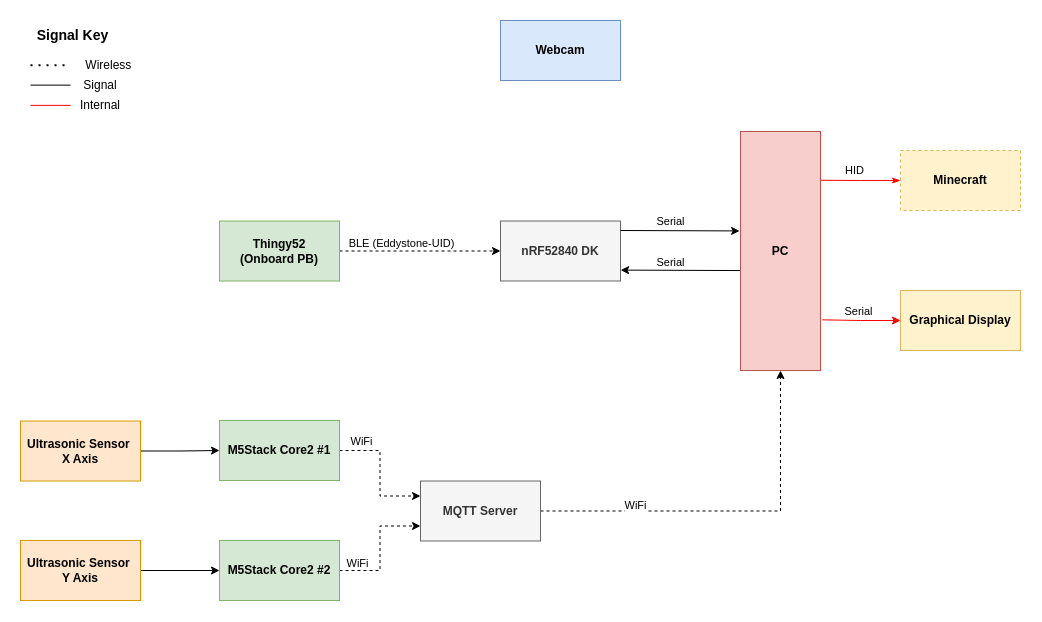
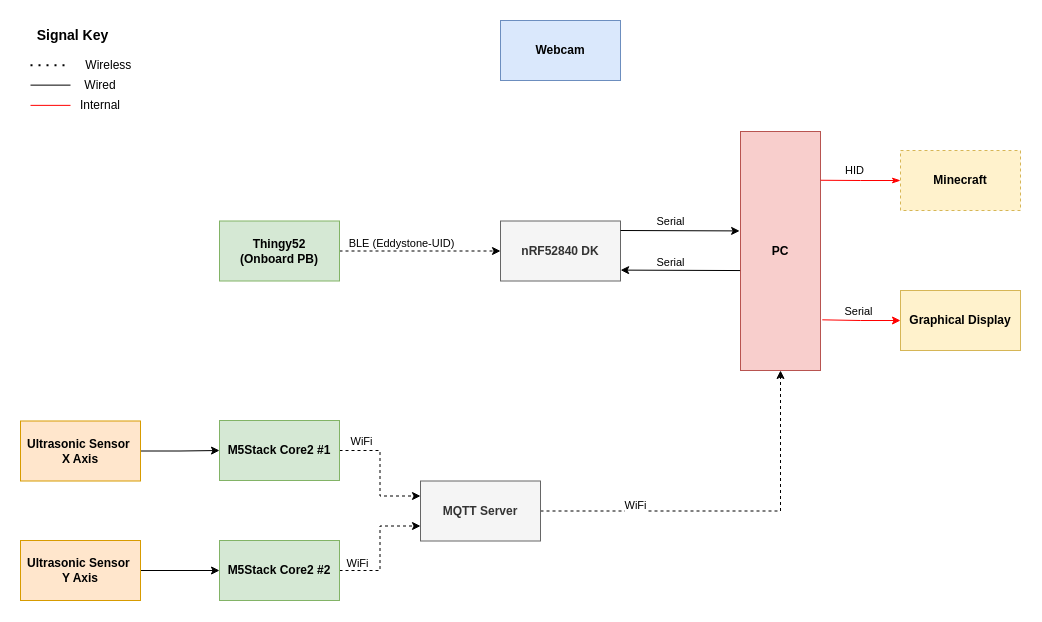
  <mxCell id="0" />
  <mxCell id="1" parent="0" />
  <mxCell id="2" value="&lt;div&gt;&lt;div&gt;&lt;b&gt;PC&lt;/b&gt;&lt;/div&gt;&lt;/div&gt;" style="rounded=0;whiteSpace=wrap;html=1;fillColor=#f8cecc;strokeColor=#b85450;" parent="1" vertex="1"><mxGeometry x="740" y="131" width="80" height="239" as="geometry" /></mxCell>
  <mxCell id="3" style="edgeStyle=orthogonalEdgeStyle;rounded=0;orthogonalLoop=1;jettySize=auto;html=1;entryX=0;entryY=0.5;entryDx=0;entryDy=0;dashed=1;" parent="1" source="5" target="9" edge="1"><mxGeometry relative="1" as="geometry" /></mxCell>
  <mxCell id="4" value="BLE (Eddystone-UID)" style="edgeLabel;html=1;align=center;verticalAlign=middle;resizable=0;points=[];" parent="3" vertex="1" connectable="0"><mxGeometry x="-0.248" y="3" relative="1" as="geometry"><mxPoint y="-5" as="offset" /></mxGeometry></mxCell>
  <mxCell id="5" value="&lt;b&gt;Thingy52&lt;/b&gt;&lt;div&gt;&lt;b&gt;(Onboard PB)&lt;/b&gt;&lt;/div&gt;" style="rounded=0;whiteSpace=wrap;html=1;fillColor=#d5e8d4;strokeColor=#82b366;" parent="1" vertex="1"><mxGeometry x="219" y="220.5" width="120" height="60" as="geometry" /></mxCell>
  <mxCell id="6" style="edgeStyle=orthogonalEdgeStyle;rounded=0;orthogonalLoop=1;jettySize=auto;html=1;entryX=0;entryY=0.25;entryDx=0;entryDy=0;dashed=1;" parent="1" source="8" target="30" edge="1"><mxGeometry relative="1" as="geometry" /></mxCell>
  <mxCell id="7" value="WiFi" style="edgeLabel;html=1;align=center;verticalAlign=middle;resizable=0;points=[];" parent="6" vertex="1" connectable="0"><mxGeometry x="-0.122" y="-1" relative="1" as="geometry"><mxPoint x="-18" y="-25" as="offset" /></mxGeometry></mxCell>
  <mxCell id="8" value="&lt;b&gt;M5Stack Core2 #1&lt;/b&gt;" style="rounded=0;whiteSpace=wrap;html=1;fillColor=#d5e8d4;strokeColor=#82b366;" parent="1" vertex="1"><mxGeometry x="219" y="420" width="120" height="60" as="geometry" /></mxCell>
  <mxCell id="9" value="&lt;b&gt;nRF52840 DK&lt;/b&gt;" style="rounded=0;whiteSpace=wrap;html=1;fillColor=#f5f5f5;strokeColor=#666666;fontColor=#333333;" parent="1" vertex="1"><mxGeometry x="500" y="220.5" width="120" height="60" as="geometry" /></mxCell>
  <mxCell id="10" style="edgeStyle=orthogonalEdgeStyle;rounded=0;orthogonalLoop=1;jettySize=auto;html=1;entryX=0;entryY=0.75;entryDx=0;entryDy=0;dashed=1;" parent="1" source="12" target="30" edge="1"><mxGeometry relative="1" as="geometry" /></mxCell>
  <mxCell id="11" value="WiFi" style="edgeLabel;html=1;align=center;verticalAlign=middle;resizable=0;points=[];" parent="10" vertex="1" connectable="0"><mxGeometry x="0.438" y="-2" relative="1" as="geometry"><mxPoint x="-28" y="35" as="offset" /></mxGeometry></mxCell>
  <mxCell id="12" value="&lt;b&gt;M5Stack Core2 #2&lt;/b&gt;" style="rounded=0;whiteSpace=wrap;html=1;fillColor=#d5e8d4;strokeColor=#82b366;" parent="1" vertex="1"><mxGeometry x="219" y="540" width="120" height="60" as="geometry" /></mxCell>
  <mxCell id="13" value="&lt;b&gt;Minecraft&lt;/b&gt;" style="rounded=0;whiteSpace=wrap;html=1;fillColor=#fff2cc;strokeColor=#d6b656;dashed=1;" parent="1" vertex="1"><mxGeometry x="900" y="150" width="120" height="60" as="geometry" /></mxCell>
  <mxCell id="14" value="&lt;b&gt;Graphical Display&lt;/b&gt;" style="rounded=0;whiteSpace=wrap;html=1;fillColor=#fff2cc;strokeColor=#d6b656;" parent="1" vertex="1"><mxGeometry x="900" y="290" width="120" height="60" as="geometry" /></mxCell>
  <mxCell id="15" style="edgeStyle=orthogonalEdgeStyle;rounded=0;orthogonalLoop=1;jettySize=auto;html=1;entryX=1.003;entryY=0.204;entryDx=0;entryDy=0;entryPerimeter=0;endArrow=none;endFill=0;startArrow=classicThin;startFill=1;strokeColor=#FF0000;" parent="1" source="13" target="2" edge="1"><mxGeometry relative="1" as="geometry" /></mxCell>
  <mxCell id="16" value="HID" style="edgeLabel;html=1;align=center;verticalAlign=middle;resizable=0;points=[];" parent="15" vertex="1" connectable="0"><mxGeometry x="0.19" relative="1" as="geometry"><mxPoint x="1" y="-10" as="offset" /></mxGeometry></mxCell>
  <mxCell id="17" style="edgeStyle=orthogonalEdgeStyle;rounded=0;orthogonalLoop=1;jettySize=auto;html=1;entryX=1.022;entryY=0.788;entryDx=0;entryDy=0;entryPerimeter=0;startArrow=classic;startFill=1;endArrow=none;endFill=0;strokeColor=#FF0000;" parent="1" source="14" target="2" edge="1"><mxGeometry relative="1" as="geometry" /></mxCell>
  <mxCell id="18" value="Serial" style="edgeLabel;html=1;align=center;verticalAlign=middle;resizable=0;points=[];" parent="17" vertex="1" connectable="0"><mxGeometry x="0.056" relative="1" as="geometry"><mxPoint x="-1" y="-9" as="offset" /></mxGeometry></mxCell>
  <mxCell id="19" value="" style="endArrow=classic;html=1;rounded=0;entryX=-0.011;entryY=0.416;entryDx=0;entryDy=0;entryPerimeter=0;" parent="1" target="2" edge="1"><mxGeometry width="50" height="50" relative="1" as="geometry"><mxPoint x="620" y="230" as="sourcePoint" /><mxPoint x="670" y="180" as="targetPoint" /></mxGeometry></mxCell>
  <mxCell id="20" value="Serial" style="edgeLabel;html=1;align=center;verticalAlign=middle;resizable=0;points=[];" parent="19" vertex="1" connectable="0"><mxGeometry x="-0.204" y="1" relative="1" as="geometry"><mxPoint x="2" y="-9" as="offset" /></mxGeometry></mxCell>
  <mxCell id="21" value="" style="endArrow=classic;html=1;rounded=0;exitX=-0.005;exitY=0.54;exitDx=0;exitDy=0;exitPerimeter=0;entryX=1.001;entryY=0.652;entryDx=0;entryDy=0;entryPerimeter=0;" parent="1" edge="1"><mxGeometry width="50" height="50" relative="1" as="geometry"><mxPoint x="739.6" y="270.06" as="sourcePoint" /><mxPoint x="620.12" y="269.62" as="targetPoint" /></mxGeometry></mxCell>
  <mxCell id="22" value="Serial" style="edgeLabel;html=1;align=center;verticalAlign=middle;resizable=0;points=[];" parent="21" vertex="1" connectable="0"><mxGeometry x="0.237" y="2" relative="1" as="geometry"><mxPoint x="4" y="-10" as="offset" /></mxGeometry></mxCell>
  <mxCell id="23" value="&lt;b&gt;Webcam&lt;/b&gt;" style="rounded=0;whiteSpace=wrap;html=1;fillColor=#dae8fc;strokeColor=#6c8ebf;" parent="1" vertex="1"><mxGeometry x="500" y="20" width="120" height="60" as="geometry" /></mxCell>
  <mxCell id="24" style="edgeStyle=orthogonalEdgeStyle;rounded=0;orthogonalLoop=1;jettySize=auto;html=1;entryX=0;entryY=0.5;entryDx=0;entryDy=0;" parent="1" source="25" target="8" edge="1"><mxGeometry relative="1" as="geometry" /></mxCell>
  <mxCell id="25" value="&lt;b&gt;Ultrasonic Sensor&amp;nbsp;&lt;/b&gt;&lt;div&gt;&lt;b&gt;X Axis&lt;/b&gt;&lt;/div&gt;" style="rounded=0;whiteSpace=wrap;html=1;fillColor=#ffe6cc;strokeColor=#d79b00;" parent="1" vertex="1"><mxGeometry x="20" y="420.5" width="120" height="60" as="geometry" /></mxCell>
  <mxCell id="26" style="edgeStyle=orthogonalEdgeStyle;rounded=0;orthogonalLoop=1;jettySize=auto;html=1;entryX=0;entryY=0.5;entryDx=0;entryDy=0;" parent="1" source="27" target="12" edge="1"><mxGeometry relative="1" as="geometry" /></mxCell>
  <mxCell id="27" value="&lt;b&gt;Ultrasonic Sensor&amp;nbsp;&lt;/b&gt;&lt;div&gt;&lt;b&gt;Y Axis&lt;/b&gt;&lt;/div&gt;" style="rounded=0;whiteSpace=wrap;html=1;fillColor=#ffe6cc;strokeColor=#d79b00;" parent="1" vertex="1"><mxGeometry x="20" y="540" width="120" height="60" as="geometry" /></mxCell>
  <mxCell id="28" style="edgeStyle=orthogonalEdgeStyle;rounded=0;orthogonalLoop=1;jettySize=auto;html=1;dashed=1;" parent="1" source="30" target="2" edge="1"><mxGeometry relative="1" as="geometry" /></mxCell>
  <mxCell id="29" value="WiFi" style="edgeLabel;html=1;align=center;verticalAlign=middle;resizable=0;points=[];" parent="28" vertex="1" connectable="0"><mxGeometry x="-0.504" y="-1" relative="1" as="geometry"><mxPoint y="-7" as="offset" /></mxGeometry></mxCell>
  <mxCell id="30" value="&lt;b&gt;MQTT Server&lt;/b&gt;" style="rounded=0;whiteSpace=wrap;html=1;fillColor=#f5f5f5;strokeColor=#666666;fontColor=#333333;" parent="1" vertex="1"><mxGeometry x="420" y="480.5" width="120" height="60" as="geometry" /></mxCell>
  <mxCell id="31" value="" style="endArrow=none;dashed=1;html=1;dashPattern=1 3;strokeWidth=2;rounded=0;" parent="1" edge="1"><mxGeometry width="50" height="50" relative="1" as="geometry"><mxPoint x="30" y="64.63" as="sourcePoint" /><mxPoint x="70" y="64.63" as="targetPoint" /></mxGeometry></mxCell>
  <mxCell id="32" value="" style="endArrow=none;html=1;rounded=0;" parent="1" edge="1"><mxGeometry width="50" height="50" relative="1" as="geometry"><mxPoint x="30" y="84.63" as="sourcePoint" /><mxPoint x="70" y="84.63" as="targetPoint" /></mxGeometry></mxCell>
  <mxCell id="33" value="" style="endArrow=none;html=1;rounded=0;strokeColor=#FF0000;" parent="1" edge="1"><mxGeometry width="50" height="50" relative="1" as="geometry"><mxPoint x="30" y="104.87" as="sourcePoint" /><mxPoint x="70" y="104.87" as="targetPoint" /></mxGeometry></mxCell>
  <mxCell id="34" value="Wireless&amp;nbsp;" style="text;html=1;align=center;verticalAlign=middle;whiteSpace=wrap;rounded=0;" parent="1" vertex="1"><mxGeometry x="80" y="50" width="60" height="30" as="geometry" /></mxCell>
- <mxCell id="35" value="Signal" style="text;html=1;align=center;verticalAlign=middle;whiteSpace=wrap;rounded=0;" parent="1" vertex="1"><mxGeometry x="70" y="70" width="60" height="30" as="geometry" /></mxCell>
+ <mxCell id="35" value="Wired" style="text;html=1;align=center;verticalAlign=middle;whiteSpace=wrap;rounded=0;" parent="1" vertex="1"><mxGeometry x="70" y="70" width="60" height="30" as="geometry" /></mxCell>
  <mxCell id="36" value="Internal" style="text;html=1;align=center;verticalAlign=middle;whiteSpace=wrap;rounded=0;" parent="1" vertex="1"><mxGeometry x="70" y="90" width="60" height="30" as="geometry" /></mxCell>
  <mxCell id="37" value="&lt;font style=&quot;font-size: 14px;&quot;&gt;&lt;b&gt;Signal Key&lt;/b&gt;&lt;/font&gt;" style="text;html=1;align=center;verticalAlign=middle;whiteSpace=wrap;rounded=0;" parent="1" vertex="1"><mxGeometry x="20" y="20" width="105" height="30" as="geometry" /></mxCell>
